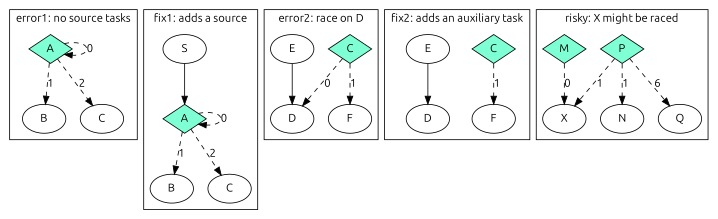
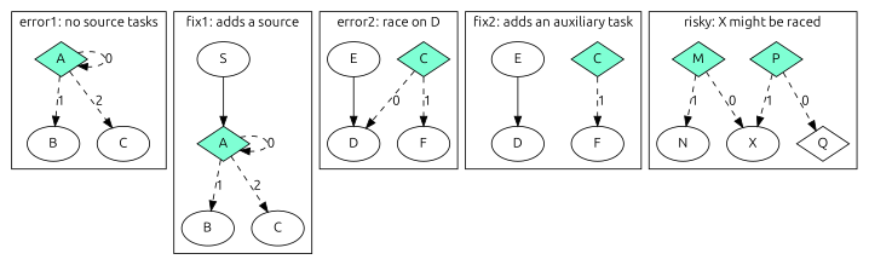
  digraph {
    fontname=Ubuntu
    node [fontname=Ubuntu]
    edge [fontname=Ubuntu style=dashed]
    n1 [color=black fillcolor=aquamarine label=A shape=diamond style=filled]
    n2 [label=B]
    n3 [label=C]
    n4 [label=S]
    n5 [color=black fillcolor=aquamarine label=A shape=diamond style=filled]
    n6 [label=B]
    n7 [label=C]
    n8 [color=black fillcolor=aquamarine label=C shape=diamond style=filled]
    n9 [label=D]
    n10 [label=F]
    n11 [label=E]
    n12 [color=black fillcolor=aquamarine label=C shape=diamond style=filled]
    n13 [label=F]
    n14 [label=D]
    n15 [label=E]
    n16 [color=black fillcolor=aquamarine label=P shape=diamond style=filled]
-   n17 [label=Q]
+   n17 [label=Q shape=diamond]
    n18 [label=X]
    n19 [color=black fillcolor=aquamarine label=M shape=diamond style=filled]
    n20 [label=N]
    subgraph cluster_1 {
      label="error1: no source tasks"
      n1
      n2
      n3
    }
    subgraph cluster_2 {
      label="fix1: adds a source"
      n4
      n5
      n6
      n7
    }
    subgraph cluster_3 {
      label="error2: race on D"
      n8
      n9
      n10
      n11
    }
    subgraph cluster_4 {
      label="fix2: adds an auxiliary task"
      n12
      n13
      n14
      n15
    }
    subgraph cluster_5 {
      label="risky: X might be raced"
      n16
      n17
      n18
      n19
      n20
    }
    n1 -> n1 [label=0]
    n1 -> n2 [label=1]
    n1 -> n3 [label=2]
    n4 -> n5 [style=""]
    n5 -> n5 [label=0]
    n5 -> n6 [label=1]
    n5 -> n7 [label=2]
    n8 -> n9 [label=0]
    n8 -> n10 [label=1]
    n11 -> n9 [style=""]
    n12 -> n13 [label=1]
    n15 -> n14 [style=""]
-   n16 -> n17 [label=6]
+   n16 -> n17 [label=0]
    n16 -> n18 [label=1]
    n19 -> n18 [label=0]
-   n16 -> n20 [label=1]
+   n19 -> n20 [label=1]
  }
